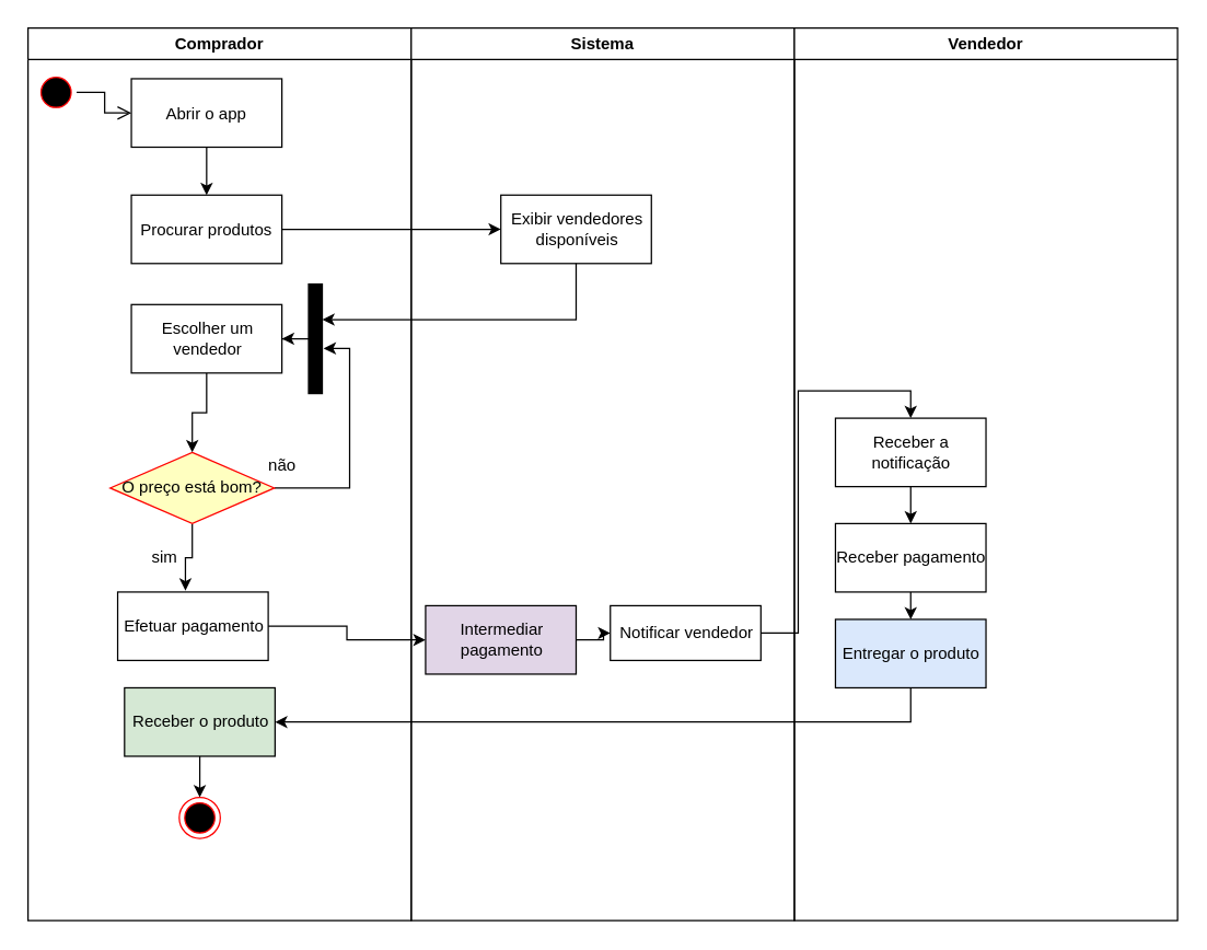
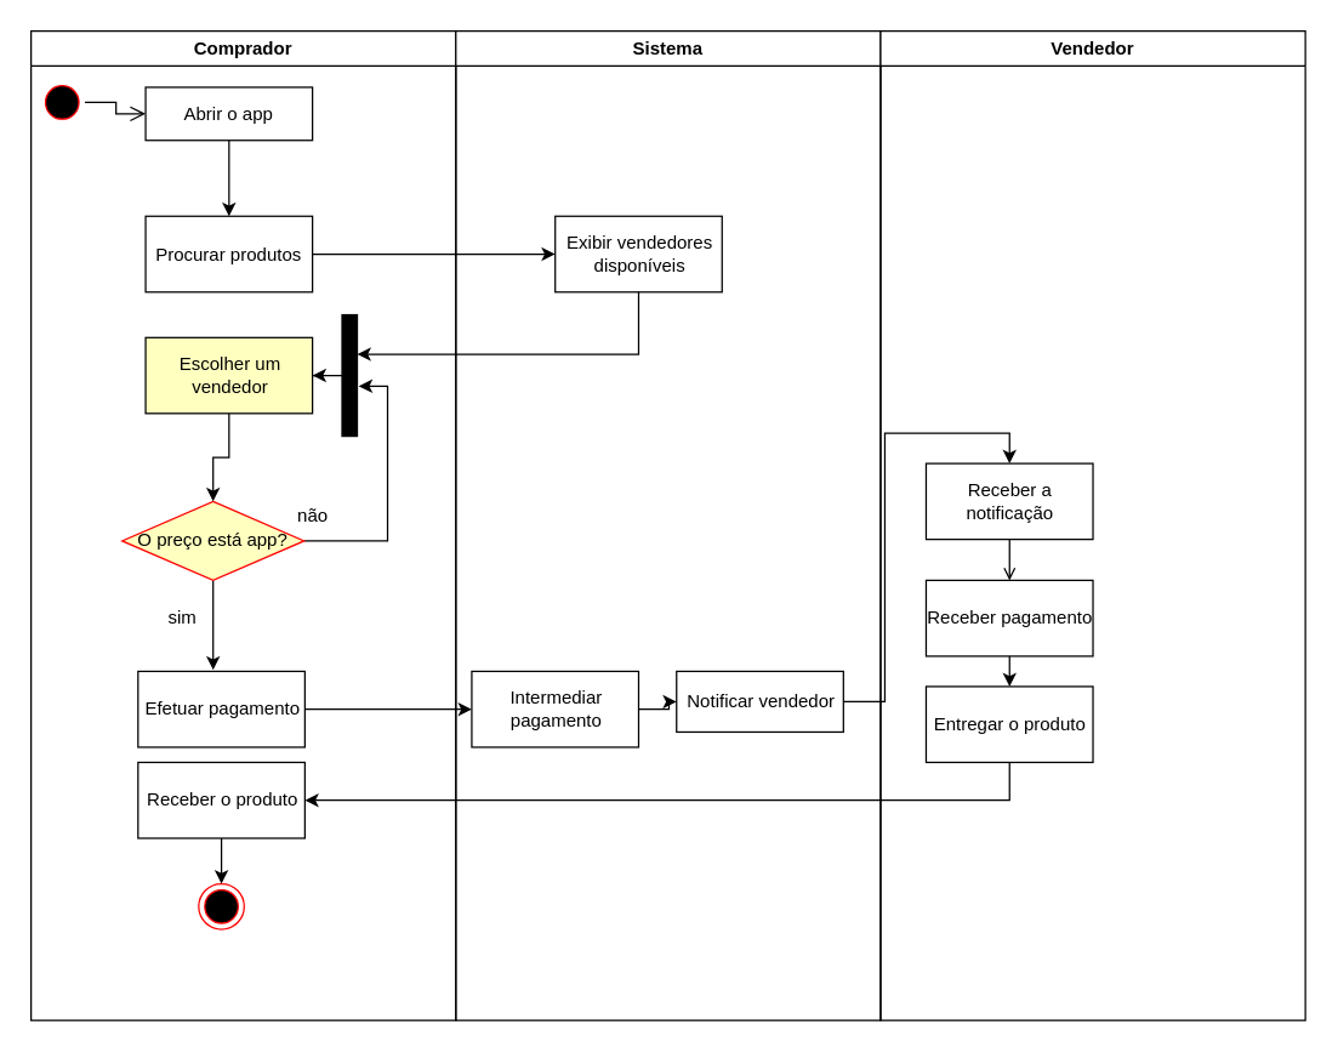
  <mxCell id="0" />
  <mxCell id="1" parent="0" />
  <mxCell id="2" value="Comprador" style="swimlane;whiteSpace=wrap" parent="1" vertex="1"><mxGeometry x="20" y="20" width="280" height="652" as="geometry" /></mxCell>
  <mxCell id="3" value="" style="ellipse;shape=startState;fillColor=#000000;strokeColor=#ff0000;" parent="2" vertex="1"><mxGeometry x="5.5" y="32" width="30" height="30" as="geometry" /></mxCell>
  <mxCell id="4" value="" style="edgeStyle=elbowEdgeStyle;elbow=horizontal;verticalAlign=bottom;endArrow=open;endSize=8;strokeColor=#000000;endFill=1;rounded=0" parent="2" source="3" target="6" edge="1"><mxGeometry x="100" y="40" as="geometry"><mxPoint x="115" y="110" as="targetPoint" /></mxGeometry></mxCell>
  <mxCell id="5" style="edgeStyle=orthogonalEdgeStyle;rounded=0;orthogonalLoop=1;jettySize=auto;html=1;exitX=0.5;exitY=1;exitDx=0;exitDy=0;entryX=0.5;entryY=0;entryDx=0;entryDy=0;" edge="1" parent="2" source="6" target="14"><mxGeometry relative="1" as="geometry" /></mxCell>
- <mxCell id="6" value="Abrir o app" style="" parent="2" vertex="1"><mxGeometry x="75.5" y="37" width="110" height="50" as="geometry" /></mxCell>
+ <mxCell id="6" value="Abrir o app" style="" parent="2" vertex="1"><mxGeometry x="75.5" y="37" width="110" height="35" as="geometry" /></mxCell>
  <mxCell id="7" style="edgeStyle=orthogonalEdgeStyle;rounded=0;orthogonalLoop=1;jettySize=auto;html=1;exitX=0.5;exitY=1;exitDx=0;exitDy=0;entryX=0.45;entryY=-0.02;entryDx=0;entryDy=0;entryPerimeter=0;" edge="1" parent="2" source="9" target="10"><mxGeometry relative="1" as="geometry" /></mxCell>
  <mxCell id="8" style="edgeStyle=orthogonalEdgeStyle;rounded=0;orthogonalLoop=1;jettySize=auto;html=1;exitX=1;exitY=0.5;exitDx=0;exitDy=0;entryX=1.1;entryY=0.588;entryDx=0;entryDy=0;entryPerimeter=0;" edge="1" parent="2" source="9" target="20"><mxGeometry relative="1" as="geometry" /></mxCell>
- <mxCell id="9" value="O preço está bom?" style="rhombus;whiteSpace=wrap;html=1;fillColor=#ffffc0;strokeColor=#ff0000;" parent="2" vertex="1"><mxGeometry x="60" y="310" width="120" height="52" as="geometry" /></mxCell>
- <mxCell id="10" value="Efetuar pagamento" style="html=1;" parent="2" vertex="1"><mxGeometry x="65.5" y="412" width="110" height="50" as="geometry" /></mxCell>
+ <mxCell id="9" value="O preço está app?" style="rhombus;whiteSpace=wrap;html=1;fillColor=#ffffc0;strokeColor=#ff0000;" parent="2" vertex="1"><mxGeometry x="60" y="310" width="120" height="52" as="geometry" /></mxCell>
+ <mxCell id="10" value="Efetuar pagamento" style="html=1;" parent="2" vertex="1"><mxGeometry x="70.5" y="422" width="110" height="50" as="geometry" /></mxCell>
  <mxCell id="11" style="edgeStyle=orthogonalEdgeStyle;rounded=0;orthogonalLoop=1;jettySize=auto;html=1;exitX=0.5;exitY=1;exitDx=0;exitDy=0;endArrow=classic;endFill=1;" parent="2" source="12" target="13" edge="1"><mxGeometry relative="1" as="geometry" /></mxCell>
- <mxCell id="12" value="Receber o produto" style="html=1;fillColor=#d5e8d4;" parent="2" vertex="1"><mxGeometry x="70.5" y="482" width="110" height="50" as="geometry" /></mxCell>
+ <mxCell id="12" value="Receber o produto" style="html=1;" parent="2" vertex="1"><mxGeometry x="70.5" y="482" width="110" height="50" as="geometry" /></mxCell>
  <mxCell id="13" value="" style="ellipse;html=1;shape=endState;fillColor=#000000;strokeColor=#ff0000;" parent="2" vertex="1"><mxGeometry x="110.5" y="562" width="30" height="30" as="geometry" /></mxCell>
  <mxCell id="14" value="Procurar produtos" style="" parent="2" vertex="1"><mxGeometry x="75.5" y="122" width="110" height="50" as="geometry" /></mxCell>
  <mxCell id="15" style="edgeStyle=orthogonalEdgeStyle;rounded=0;orthogonalLoop=1;jettySize=auto;html=1;entryX=0.5;entryY=0;entryDx=0;entryDy=0;" edge="1" parent="2" source="16" target="9"><mxGeometry relative="1" as="geometry" /></mxCell>
- <mxCell id="16" value="&lt;div&gt;Escolher um &lt;br&gt;&lt;/div&gt;&lt;div&gt;vendedor&lt;/div&gt;" style="html=1;" vertex="1" parent="2"><mxGeometry x="75.5" y="202" width="110" height="50" as="geometry" /></mxCell>
+ <mxCell id="16" value="&lt;div&gt;Escolher um &lt;br&gt;&lt;/div&gt;&lt;div&gt;vendedor&lt;/div&gt;" style="html=1;fillColor=#ffffc0;" vertex="1" parent="2"><mxGeometry x="75.5" y="202" width="110" height="50" as="geometry" /></mxCell>
  <mxCell id="17" value="não" style="text;html=1;strokeColor=none;fillColor=none;align=center;verticalAlign=middle;whiteSpace=wrap;rounded=0;" vertex="1" parent="2"><mxGeometry x="165.5" y="310" width="40" height="20" as="geometry" /></mxCell>
  <mxCell id="18" value="sim" style="text;html=1;strokeColor=none;fillColor=none;align=center;verticalAlign=middle;whiteSpace=wrap;rounded=0;" vertex="1" parent="2"><mxGeometry x="80" y="377" width="40" height="20" as="geometry" /></mxCell>
  <mxCell id="19" value="" style="edgeStyle=orthogonalEdgeStyle;rounded=0;orthogonalLoop=1;jettySize=auto;html=1;" edge="1" parent="2" source="20" target="16"><mxGeometry relative="1" as="geometry" /></mxCell>
  <mxCell id="20" value="" style="html=1;points=[];perimeter=orthogonalPerimeter;fillColor=#000000;" vertex="1" parent="2"><mxGeometry x="205" y="187" width="10" height="80" as="geometry" /></mxCell>
  <mxCell id="21" value="Sistema" style="swimlane;whiteSpace=wrap" parent="1" vertex="1"><mxGeometry x="300" y="20" width="280" height="652" as="geometry" /></mxCell>
  <mxCell id="22" style="edgeStyle=orthogonalEdgeStyle;rounded=0;orthogonalLoop=1;jettySize=auto;html=1;exitX=1;exitY=0.5;exitDx=0;exitDy=0;" edge="1" parent="21" source="23" target="25"><mxGeometry relative="1" as="geometry" /></mxCell>
- <mxCell id="23" value="Intermediar&lt;br&gt;pagamento" style="html=1;fillColor=#e1d5e7;" parent="21" vertex="1"><mxGeometry x="10.5" y="422" width="110" height="50" as="geometry" /></mxCell>
+ <mxCell id="23" value="Intermediar&lt;br&gt;pagamento" style="html=1;" parent="21" vertex="1"><mxGeometry x="10.5" y="422" width="110" height="50" as="geometry" /></mxCell>
  <mxCell id="24" value="&lt;div&gt;Exibir vendedores&lt;/div&gt;&lt;div&gt; disponíveis&lt;/div&gt;" style="html=1;" vertex="1" parent="21"><mxGeometry x="65.5" y="122" width="110" height="50" as="geometry" /></mxCell>
  <mxCell id="25" value="Notificar vendedor" style="html=1;" vertex="1" parent="21"><mxGeometry x="145.5" y="422" width="110" height="40" as="geometry" /></mxCell>
  <mxCell id="26" value="Vendedor" style="swimlane;whiteSpace=wrap" parent="1" vertex="1"><mxGeometry x="580" y="20" width="280" height="652" as="geometry" /></mxCell>
  <mxCell id="27" style="edgeStyle=orthogonalEdgeStyle;rounded=0;orthogonalLoop=1;jettySize=auto;html=1;exitX=0.5;exitY=1;exitDx=0;exitDy=0;entryX=0.5;entryY=0;entryDx=0;entryDy=0;endArrow=classic;endFill=1;" parent="26" source="28" target="29" edge="1"><mxGeometry relative="1" as="geometry" /></mxCell>
  <mxCell id="28" value="Receber pagamento" style="html=1;" parent="26" vertex="1"><mxGeometry x="30" y="362" width="110" height="50" as="geometry" /></mxCell>
- <mxCell id="29" value="Entregar o produto" style="html=1;fillColor=#dae8fc;" parent="26" vertex="1"><mxGeometry x="30" y="432" width="110" height="50" as="geometry" /></mxCell>
- <mxCell id="30" style="edgeStyle=orthogonalEdgeStyle;rounded=0;orthogonalLoop=1;jettySize=auto;html=1;exitX=0.5;exitY=1;exitDx=0;exitDy=0;" edge="1" parent="26" source="31" target="28"><mxGeometry relative="1" as="geometry" /></mxCell>
+ <mxCell id="29" value="Entregar o produto" style="html=1;" parent="26" vertex="1"><mxGeometry x="30" y="432" width="110" height="50" as="geometry" /></mxCell>
+ <mxCell id="30" style="edgeStyle=orthogonalEdgeStyle;rounded=0;orthogonalLoop=1;jettySize=auto;html=1;exitX=0.5;exitY=1;exitDx=0;exitDy=0;endArrow=open;" edge="1" parent="26" source="31" target="28"><mxGeometry relative="1" as="geometry" /></mxCell>
  <mxCell id="31" value="&lt;div&gt;Receber a &lt;br&gt;&lt;/div&gt;&lt;div&gt;notificação&lt;/div&gt;" style="html=1;" vertex="1" parent="26"><mxGeometry x="30" y="285" width="110" height="50" as="geometry" /></mxCell>
  <mxCell id="32" value="" style="edgeStyle=orthogonalEdgeStyle;rounded=0;orthogonalLoop=1;jettySize=auto;html=1;endArrow=classic;endFill=1;entryX=0;entryY=0.5;entryDx=0;entryDy=0;" parent="1" source="10" target="23" edge="1"><mxGeometry relative="1" as="geometry"><mxPoint x="315" y="467" as="targetPoint" /></mxGeometry></mxCell>
  <mxCell id="33" style="edgeStyle=orthogonalEdgeStyle;rounded=0;orthogonalLoop=1;jettySize=auto;html=1;entryX=1;entryY=0.5;entryDx=0;entryDy=0;endArrow=classic;endFill=1;" parent="1" source="29" target="12" edge="1"><mxGeometry relative="1" as="geometry"><Array as="points"><mxPoint x="665" y="527" /></Array></mxGeometry></mxCell>
  <mxCell id="34" style="edgeStyle=orthogonalEdgeStyle;rounded=0;orthogonalLoop=1;jettySize=auto;html=1;exitX=1;exitY=0.5;exitDx=0;exitDy=0;entryX=0;entryY=0.5;entryDx=0;entryDy=0;" edge="1" parent="1" source="14" target="24"><mxGeometry relative="1" as="geometry" /></mxCell>
  <mxCell id="35" style="edgeStyle=orthogonalEdgeStyle;rounded=0;orthogonalLoop=1;jettySize=auto;html=1;exitX=0.5;exitY=1;exitDx=0;exitDy=0;entryX=1;entryY=0.325;entryDx=0;entryDy=0;entryPerimeter=0;" edge="1" parent="1" source="24" target="20"><mxGeometry relative="1" as="geometry" /></mxCell>
  <mxCell id="36" style="edgeStyle=orthogonalEdgeStyle;rounded=0;orthogonalLoop=1;jettySize=auto;html=1;exitX=1;exitY=0.5;exitDx=0;exitDy=0;entryX=0.5;entryY=0;entryDx=0;entryDy=0;" edge="1" parent="1" source="25" target="31"><mxGeometry relative="1" as="geometry" /></mxCell>
